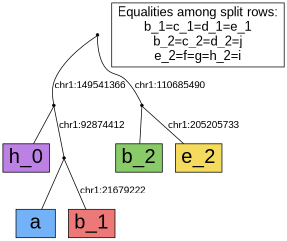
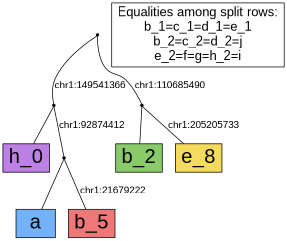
  digraph {
    fontname="Liberation Sans"
    node [fillcolor=black fontname="Liberation Sans" fontsize=28 shape=box style=filled]
    edge [arrowhead=none fontname="Liberation Sans"]
    n1 [fillcolor="#73B2F9" label=a]
-   n2 [fillcolor="#EC7877" label=b_1]
+   n2 [fillcolor="#EC7877" label=b_5]
    n3 [fillcolor="#8ACB69" label=b_2]
-   n4 [fillcolor="#F5DB5D" label=e_2]
+   n4 [fillcolor="#F5DB5D" label=e_8]
    n5 [fillcolor="#BD80E5" label=h_0]
    n6 [fontsize=18 label="Equalities among split rows:\nb_1=c_1=d_1=e_1\nb_2=c_2=d_2=j\ne_2=f=g=h_2=i\n" fillcolor="" style=""]
    Int1 [shape=point fontsize=""]
    Int2 [shape=point fontsize=""]
    Int3 [shape=point fontsize=""]
    Int4 [shape=point fontsize=""]
    Int1 -> n1
    Int1 -> n2 [label="chr1:21679222"]
    Int2 -> n5
    Int2 -> Int1 [label="chr1:92874412"]
    Int3 -> n3
    Int3 -> n4 [label="chr1:205205733"]
    Int4 -> Int2 [label="chr1:149541366"]
    Int4 -> Int3 [label="chr1:110685490"]
  }
